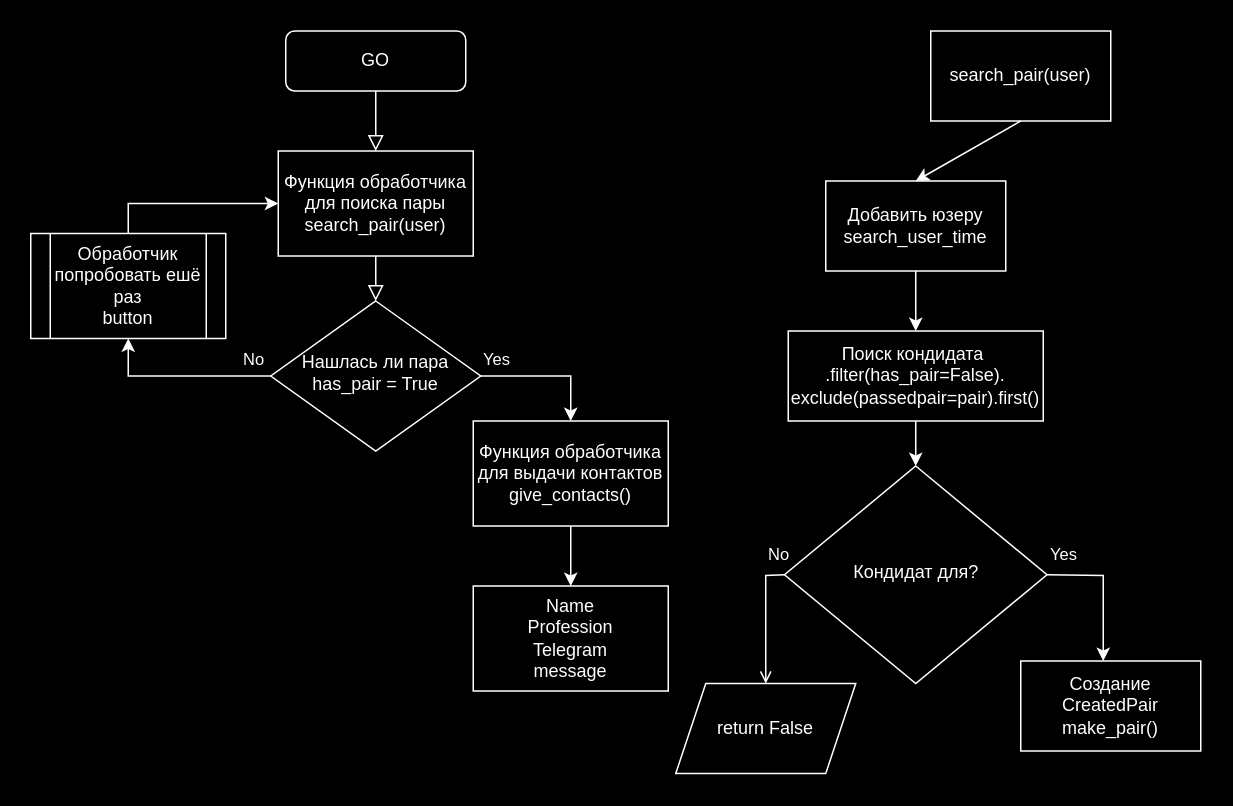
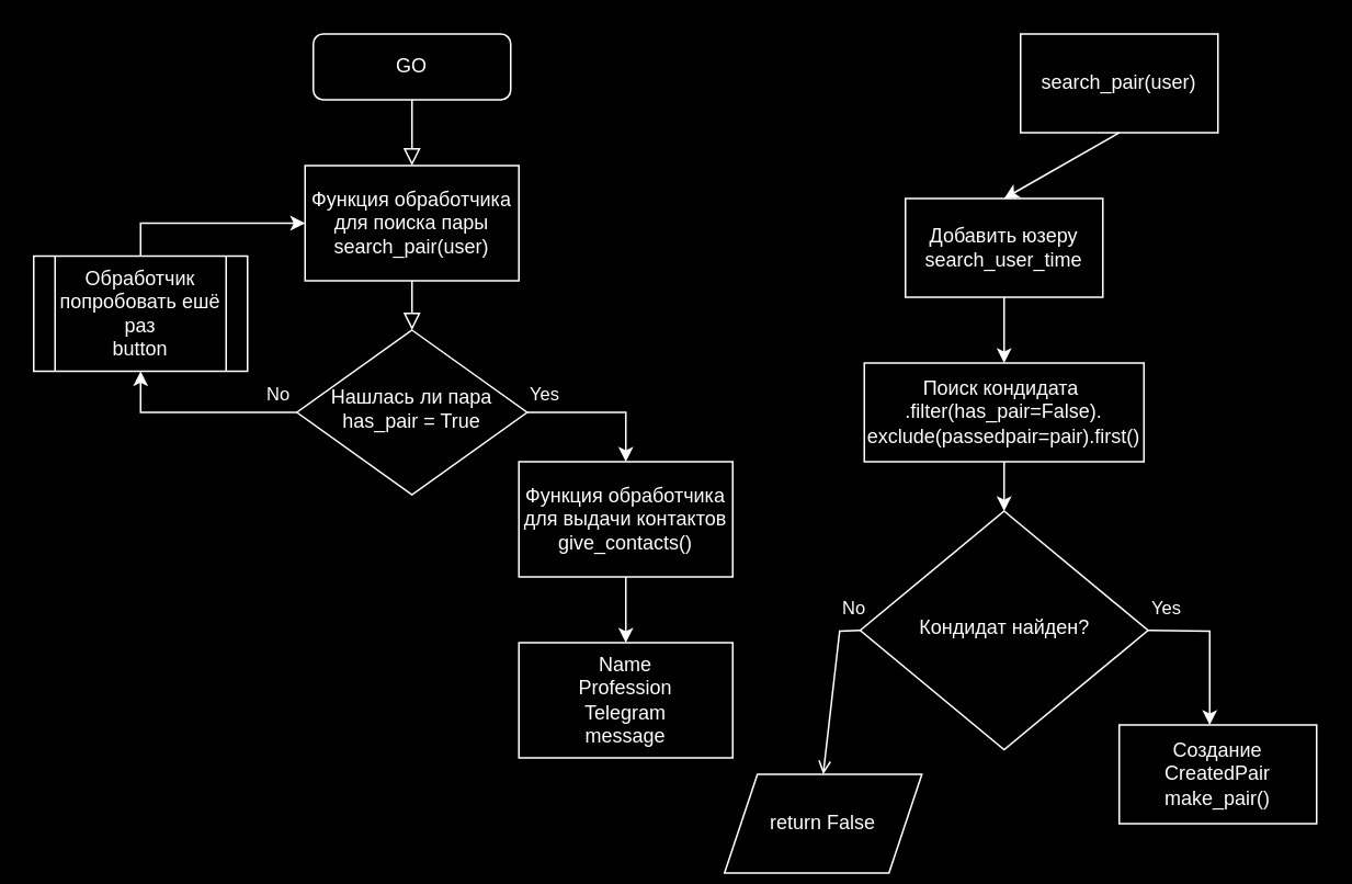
  <mxCell id="0" />
  <mxCell id="1" parent="0" />
  <mxCell id="2" value="" style="rounded=0;html=1;jettySize=auto;orthogonalLoop=1;fontSize=11;endArrow=block;endFill=0;endSize=8;strokeWidth=1;shadow=0;labelBackgroundColor=none;edgeStyle=orthogonalEdgeStyle;fillColor=#b0e3e6;strokeColor=#FFFFFF;fontColor=#FFFFFF;" parent="1" source="6" target="4" edge="1"><mxGeometry relative="1" as="geometry" /></mxCell>
  <mxCell id="3" value="GO" style="rounded=1;whiteSpace=wrap;html=1;fontSize=12;glass=0;strokeWidth=1;shadow=0;fillColor=#000000;strokeColor=#FFFFFF;fontColor=#FFFFFF;" parent="1" vertex="1"><mxGeometry x="190" y="20" width="120" height="40" as="geometry" /></mxCell>
  <mxCell id="4" value="Нашлась ли пара has_pair = True" style="rhombus;whiteSpace=wrap;html=1;shadow=0;fontFamily=Helvetica;fontSize=12;align=center;strokeWidth=1;spacing=6;spacingTop=-4;fillColor=#000000;strokeColor=#FFFFFF;fontColor=#FFFFFF;" parent="1" vertex="1"><mxGeometry x="180" y="200" width="140" height="100" as="geometry" /></mxCell>
  <mxCell id="5" value="" style="rounded=0;html=1;jettySize=auto;orthogonalLoop=1;fontSize=11;endArrow=block;endFill=0;endSize=8;strokeWidth=1;shadow=0;labelBackgroundColor=none;edgeStyle=orthogonalEdgeStyle;fillColor=#b0e3e6;strokeColor=#FFFFFF;fontColor=#FFFFFF;" parent="1" source="3" target="6" edge="1"><mxGeometry relative="1" as="geometry"><mxPoint x="250" y="60" as="sourcePoint" /><mxPoint x="250" y="180" as="targetPoint" /></mxGeometry></mxCell>
  <mxCell id="6" value="Функция обработчика для поиска пары search_pair(user)" style="rounded=0;whiteSpace=wrap;html=1;fillColor=#000000;strokeColor=#FFFFFF;fontColor=#FFFFFF;" parent="1" vertex="1"><mxGeometry x="185" y="100" width="130" height="70" as="geometry" /></mxCell>
  <mxCell id="7" value="&lt;span style=&quot;font-family: Helvetica; font-size: 11px; font-style: normal; font-variant-ligatures: normal; font-variant-caps: normal; font-weight: 400; letter-spacing: normal; orphans: 2; text-align: center; text-indent: 0px; text-transform: none; widows: 2; word-spacing: 0px; -webkit-text-stroke-width: 0px; text-decoration-thickness: initial; text-decoration-style: initial; text-decoration-color: initial; float: none; display: inline !important;&quot;&gt;No&lt;/span&gt;" style="text;whiteSpace=wrap;html=1;fillColor=none;gradientColor=default;strokeColor=none;labelBackgroundColor=none;fontColor=#FFFFFF;" parent="1" vertex="1"><mxGeometry x="160" y="225" width="50" height="40" as="geometry" /></mxCell>
  <mxCell id="8" value="" style="endArrow=classic;html=1;rounded=0;exitX=0;exitY=0.5;exitDx=0;exitDy=0;entryX=0.5;entryY=1;entryDx=0;entryDy=0;fillColor=#b0e3e6;strokeColor=#FFFFFF;fontColor=#FFFFFF;" parent="1" source="4" edge="1"><mxGeometry width="50" height="50" relative="1" as="geometry"><mxPoint x="150" y="300" as="sourcePoint" /><mxPoint x="85" y="225" as="targetPoint" /><Array as="points"><mxPoint x="85" y="250" /></Array></mxGeometry></mxCell>
  <mxCell id="9" value="" style="endArrow=classic;html=1;rounded=0;exitX=0.5;exitY=0;exitDx=0;exitDy=0;entryX=0;entryY=0.5;entryDx=0;entryDy=0;fillColor=#b0e3e6;strokeColor=#FFFFFF;fontColor=#FFFFFF;" parent="1" target="6" edge="1"><mxGeometry width="50" height="50" relative="1" as="geometry"><mxPoint x="85" y="155" as="sourcePoint" /><mxPoint x="460" y="190" as="targetPoint" /><Array as="points"><mxPoint x="85" y="135" /></Array></mxGeometry></mxCell>
  <mxCell id="10" value="" style="endArrow=classic;html=1;rounded=0;exitX=1;exitY=0.5;exitDx=0;exitDy=0;fillColor=#b0e3e6;strokeColor=#FFFFFF;fontColor=#FFFFFF;" parent="1" source="4" edge="1"><mxGeometry width="50" height="50" relative="1" as="geometry"><mxPoint x="390" y="280" as="sourcePoint" /><mxPoint x="380" y="280" as="targetPoint" /><Array as="points"><mxPoint x="380" y="250" /></Array></mxGeometry></mxCell>
  <mxCell id="11" value="Функция обработчика для выдачи контактов give_contacts()" style="rounded=0;whiteSpace=wrap;html=1;fillColor=#000000;strokeColor=#FFFFFF;fontColor=#FFFFFF;" parent="1" vertex="1"><mxGeometry x="315" y="280" width="130" height="70" as="geometry" /></mxCell>
  <mxCell id="12" value="Обработчик попробовать ешё раз&lt;br style=&quot;border-color: var(--border-color);&quot;&gt;button" style="shape=process;whiteSpace=wrap;html=1;backgroundOutline=1;fillColor=#000000;strokeColor=#FFFFFF;fontColor=#FFFFFF;" parent="1" vertex="1"><mxGeometry x="20" y="155" width="130" height="70" as="geometry" /></mxCell>
  <mxCell id="13" value="Name&lt;br&gt;Profession&lt;br&gt;Telegram&lt;br&gt;message" style="rounded=0;whiteSpace=wrap;html=1;fillColor=#000000;strokeColor=#FFFFFF;fontColor=#FFFFFF;" parent="1" vertex="1"><mxGeometry x="315" y="390" width="130" height="70" as="geometry" /></mxCell>
  <mxCell id="14" value="" style="endArrow=classic;html=1;rounded=0;exitX=0.5;exitY=1;exitDx=0;exitDy=0;entryX=0.5;entryY=0;entryDx=0;entryDy=0;fillColor=#b0e3e6;strokeColor=#FFFFFF;fontColor=#FFFFFF;" parent="1" source="11" target="13" edge="1"><mxGeometry width="50" height="50" relative="1" as="geometry"><mxPoint x="390" y="280" as="sourcePoint" /><mxPoint x="440" y="230" as="targetPoint" /></mxGeometry></mxCell>
  <mxCell id="15" value="search_pair(user)" style="rounded=0;whiteSpace=wrap;html=1;fillColor=#000000;strokeColor=#FFFFFF;fontColor=#FFFFFF;" parent="1" vertex="1"><mxGeometry x="620" y="20" width="120" height="60" as="geometry" /></mxCell>
  <mxCell id="16" value="" style="endArrow=classic;html=1;rounded=0;exitX=0.5;exitY=1;exitDx=0;exitDy=0;fillColor=#b0e3e6;strokeColor=#FFFFFF;fontColor=#FFFFFF;" parent="1" source="15" edge="1"><mxGeometry width="50" height="50" relative="1" as="geometry"><mxPoint x="390" y="280" as="sourcePoint" /><mxPoint x="610" y="120" as="targetPoint" /></mxGeometry></mxCell>
  <mxCell id="17" value="Добавить юзеру&lt;br&gt;search_user_time" style="rounded=0;whiteSpace=wrap;html=1;fillColor=#000000;strokeColor=#FFFFFF;fontColor=#FFFFFF;" parent="1" vertex="1"><mxGeometry x="550" y="120" width="120" height="60" as="geometry" /></mxCell>
  <mxCell id="18" value="" style="endArrow=classic;html=1;rounded=0;exitX=0.5;exitY=1;exitDx=0;exitDy=0;entryX=0.5;entryY=0;entryDx=0;entryDy=0;fillColor=#b0e3e6;strokeColor=#FFFFFF;fontColor=#FFFFFF;" parent="1" source="17" target="27" edge="1"><mxGeometry width="50" height="50" relative="1" as="geometry"><mxPoint x="620" y="90" as="sourcePoint" /><mxPoint x="610" y="220" as="targetPoint" /><Array as="points" /></mxGeometry></mxCell>
- <mxCell id="19" value="Кондидат для?" style="rhombus;whiteSpace=wrap;html=1;shadow=0;fontFamily=Helvetica;fontSize=12;align=center;strokeWidth=1;spacing=6;spacingTop=-4;fillColor=#000000;strokeColor=#FFFFFF;fontColor=#FFFFFF;" parent="1" vertex="1"><mxGeometry x="522.5" y="310" width="175" height="145" as="geometry" /></mxCell>
+ <mxCell id="19" value="Кондидат найден?" style="rhombus;whiteSpace=wrap;html=1;shadow=0;fontFamily=Helvetica;fontSize=12;align=center;strokeWidth=1;spacing=6;spacingTop=-4;fillColor=#000000;strokeColor=#FFFFFF;fontColor=#FFFFFF;" parent="1" vertex="1"><mxGeometry x="522.5" y="310" width="175" height="145" as="geometry" /></mxCell>
  <mxCell id="20" value="" style="endArrow=classic;html=1;rounded=0;exitX=1;exitY=0.5;exitDx=0;exitDy=0;entryX=0.5;entryY=0;entryDx=0;entryDy=0;fillColor=#b0e3e6;strokeColor=#FFFFFF;fontColor=#FFFFFF;" parent="1" source="19" edge="1"><mxGeometry width="50" height="50" relative="1" as="geometry"><mxPoint x="697.5" y="390" as="sourcePoint" /><mxPoint x="735" y="440" as="targetPoint" /><Array as="points"><mxPoint x="735" y="383" /></Array></mxGeometry></mxCell>
  <mxCell id="21" value="&lt;span style=&quot;font-family: Helvetica; font-size: 11px; font-style: normal; font-variant-ligatures: normal; font-variant-caps: normal; font-weight: 400; letter-spacing: normal; orphans: 2; text-align: center; text-indent: 0px; text-transform: none; widows: 2; word-spacing: 0px; -webkit-text-stroke-width: 0px; text-decoration-thickness: initial; text-decoration-style: initial; text-decoration-color: initial; float: none; display: inline !important;&quot;&gt;Yes&lt;/span&gt;" style="text;whiteSpace=wrap;html=1;fillColor=none;gradientColor=default;strokeColor=none;fontColor=#FFFFFF;labelBackgroundColor=none;labelBorderColor=none;" parent="1" vertex="1"><mxGeometry x="320" y="225" width="50" height="40" as="geometry" /></mxCell>
  <mxCell id="22" value="&lt;span style=&quot;font-family: Helvetica; font-size: 11px; font-style: normal; font-variant-ligatures: normal; font-variant-caps: normal; font-weight: 400; letter-spacing: normal; orphans: 2; text-align: center; text-indent: 0px; text-transform: none; widows: 2; word-spacing: 0px; -webkit-text-stroke-width: 0px; text-decoration-thickness: initial; text-decoration-style: initial; text-decoration-color: initial; float: none; display: inline !important;&quot;&gt;Yes&lt;/span&gt;" style="text;whiteSpace=wrap;html=1;fillColor=none;labelBackgroundColor=none;fontColor=#FFFFFF;" parent="1" vertex="1"><mxGeometry x="697.5" y="355" width="50" height="40" as="geometry" /></mxCell>
  <mxCell id="23" value="Создание CreatedPair&lt;br&gt;make_pair()" style="rounded=0;whiteSpace=wrap;html=1;fillColor=#000000;strokeColor=#FFFFFF;fontColor=#FFFFFF;" parent="1" vertex="1"><mxGeometry x="680" y="440" width="120" height="60" as="geometry" /></mxCell>
  <mxCell id="24" value="" style="endArrow=open;html=1;rounded=0;exitX=0;exitY=0.5;exitDx=0;exitDy=0;entryX=0.5;entryY=0;entryDx=0;entryDy=0;fillColor=#b0e3e6;strokeColor=#FFFFFF;fontColor=#FFFFFF;" parent="1" source="19" target="25" edge="1"><mxGeometry width="50" height="50" relative="1" as="geometry"><mxPoint x="390" y="470" as="sourcePoint" /><mxPoint x="490" y="330" as="targetPoint" /><Array as="points"><mxPoint x="510" y="383" /></Array></mxGeometry></mxCell>
- <mxCell id="25" value="return False" style="shape=parallelogram;perimeter=parallelogramPerimeter;whiteSpace=wrap;html=1;fixedSize=1;fillColor=#000000;strokeColor=#FFFFFF;fontColor=#FFFFFF;" parent="1" vertex="1"><mxGeometry x="450" y="455" width="120" height="60" as="geometry" /></mxCell>
+ <mxCell id="25" value="return False" style="shape=parallelogram;perimeter=parallelogramPerimeter;whiteSpace=wrap;html=1;fixedSize=1;fillColor=#000000;strokeColor=#FFFFFF;fontColor=#FFFFFF;" parent="1" vertex="1"><mxGeometry x="440" y="470" width="120" height="60" as="geometry" /></mxCell>
  <mxCell id="26" value="&lt;span style=&quot;font-family: Helvetica; font-size: 11px; font-style: normal; font-variant-ligatures: normal; font-variant-caps: normal; font-weight: 400; letter-spacing: normal; orphans: 2; text-align: center; text-indent: 0px; text-transform: none; widows: 2; word-spacing: 0px; -webkit-text-stroke-width: 0px; text-decoration-thickness: initial; text-decoration-style: initial; text-decoration-color: initial; float: none; display: inline !important;&quot;&gt;No&lt;/span&gt;" style="text;whiteSpace=wrap;html=1;fillColor=none;gradientColor=default;strokeColor=none;labelBackgroundColor=none;fontColor=#FFFFFF;" parent="1" vertex="1"><mxGeometry x="510" y="355" width="50" height="40" as="geometry" /></mxCell>
  <mxCell id="27" value="Поиск кондидата&amp;nbsp;&lt;br&gt;.filter(has_pair=False).&lt;br&gt;exclude(passedpair=pair).first()" style="rounded=0;whiteSpace=wrap;html=1;fillColor=#000000;strokeColor=#FFFFFF;fontColor=#FFFFFF;" parent="1" vertex="1"><mxGeometry x="525" y="220" width="170" height="60" as="geometry" /></mxCell>
  <mxCell id="28" value="" style="endArrow=classic;html=1;rounded=0;exitX=0.5;exitY=1;exitDx=0;exitDy=0;entryX=0.5;entryY=0;entryDx=0;entryDy=0;fillColor=#b0e3e6;strokeColor=#FFFFFF;fontColor=#FFFFFF;" parent="1" source="27" target="19" edge="1"><mxGeometry width="50" height="50" relative="1" as="geometry"><mxPoint x="620" y="90" as="sourcePoint" /><mxPoint x="620" y="130" as="targetPoint" /></mxGeometry></mxCell>
